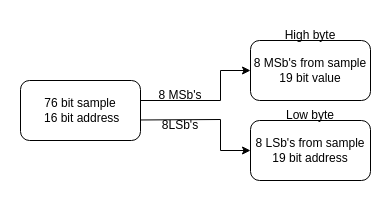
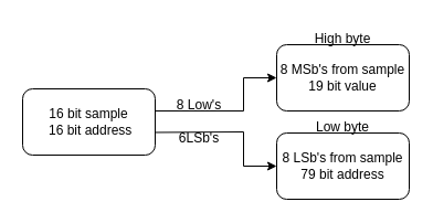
  <mxCell id="0" />
  <mxCell id="1" parent="0" />
  <mxCell id="2" value="8 MSb's from sample&lt;div&gt;19 bit value&lt;/div&gt;" style="rounded=1;whiteSpace=wrap;html=1;" vertex="1" parent="1"><mxGeometry x="250" y="40" width="120" height="60" as="geometry" /></mxCell>
- <mxCell id="3" value="8 LSb's from sample&lt;div&gt;19 bit address&lt;/div&gt;" style="rounded=1;whiteSpace=wrap;html=1;" vertex="1" parent="1"><mxGeometry x="250" y="120" width="120" height="60" as="geometry" /></mxCell>
+ <mxCell id="3" value="8 LSb's from sample&lt;div&gt;79 bit address&lt;/div&gt;" style="rounded=1;whiteSpace=wrap;html=1;" vertex="1" parent="1"><mxGeometry x="250" y="120" width="120" height="60" as="geometry" /></mxCell>
  <mxCell id="4" value="" style="curved=0;endArrow=classic;html=1;rounded=0;exitX=1.001;exitY=0.564;exitDx=0;exitDy=0;entryX=0;entryY=0.5;entryDx=0;entryDy=0;exitPerimeter=0;" edge="1" parent="1" target="3"><mxGeometry width="50" height="50" relative="1" as="geometry"><mxPoint x="140.14" y="119.48" as="sourcePoint" /><mxPoint x="270" y="120" as="targetPoint" /><Array as="points"><mxPoint x="220" y="119" /><mxPoint x="220" y="150" /></Array></mxGeometry></mxCell>
  <mxCell id="5" value="" style="curved=0;endArrow=classic;html=1;rounded=0;exitX=0.999;exitY=0.732;exitDx=0;exitDy=0;entryX=0;entryY=0.5;entryDx=0;entryDy=0;exitPerimeter=0;" edge="1" parent="1" target="2"><mxGeometry width="50" height="50" relative="1" as="geometry"><mxPoint x="140" y="100" as="sourcePoint" /><mxPoint x="300" y="131" as="targetPoint" /><Array as="points"><mxPoint x="220" y="100" /><mxPoint x="220" y="70" /><mxPoint x="250" y="70" /></Array></mxGeometry></mxCell>
- <mxCell id="6" value="76 bit sample&lt;div&gt;&amp;nbsp;16 bit address&lt;/div&gt;" style="rounded=1;whiteSpace=wrap;html=1;" vertex="1" parent="1"><mxGeometry x="20" y="80" width="120" height="60" as="geometry" /></mxCell>
- <mxCell id="7" value="8 MSb's" style="text;html=1;align=center;verticalAlign=middle;whiteSpace=wrap;rounded=0;" vertex="1" parent="1"><mxGeometry x="150" y="80" width="60" height="30" as="geometry" /></mxCell>
- <mxCell id="8" value="8LSb's" style="text;html=1;align=center;verticalAlign=middle;whiteSpace=wrap;rounded=0;" vertex="1" parent="1"><mxGeometry x="150" y="110" width="60" height="30" as="geometry" /></mxCell>
+ <mxCell id="6" value="16 bit sample&lt;div&gt;&amp;nbsp;16 bit address&lt;/div&gt;" style="rounded=1;whiteSpace=wrap;html=1;" vertex="1" parent="1"><mxGeometry x="20" y="80" width="120" height="60" as="geometry" /></mxCell>
+ <mxCell id="7" value="8 Low's" style="text;html=1;align=center;verticalAlign=middle;whiteSpace=wrap;rounded=0;" vertex="1" parent="1"><mxGeometry x="150" y="80" width="60" height="30" as="geometry" /></mxCell>
+ <mxCell id="8" value="6LSb's" style="text;html=1;align=center;verticalAlign=middle;whiteSpace=wrap;rounded=0;" vertex="1" parent="1"><mxGeometry x="150" y="110" width="60" height="30" as="geometry" /></mxCell>
  <mxCell id="9" value="High byte" style="text;html=1;align=center;verticalAlign=middle;whiteSpace=wrap;rounded=0;" vertex="1" parent="1"><mxGeometry x="280" y="20" width="60" height="30" as="geometry" /></mxCell>
  <mxCell id="10" value="Low byte" style="text;html=1;align=center;verticalAlign=middle;whiteSpace=wrap;rounded=0;" vertex="1" parent="1"><mxGeometry x="280" y="100" width="60" height="30" as="geometry" /></mxCell>
